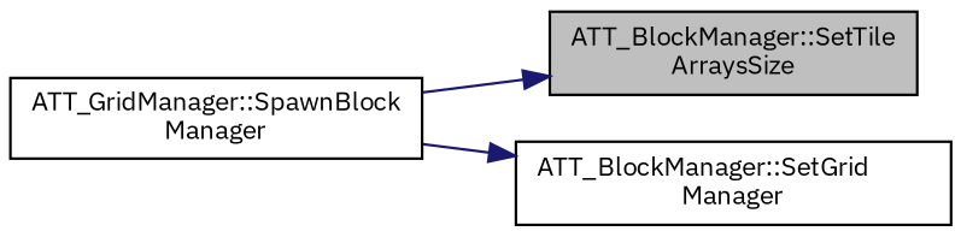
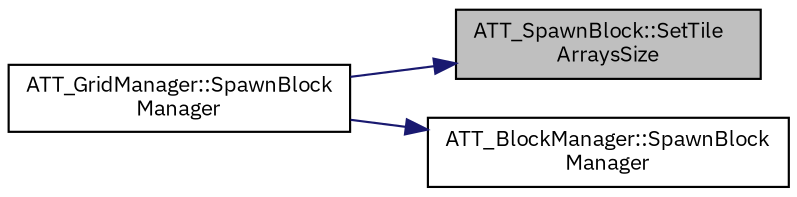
  digraph {
    fontname="IBM Plex Sans"
    rankdir=RL
    node [color=black fillcolor=white fontname="IBM Plex Sans" fontsize=10 shape=record style=filled]
    edge [color=midnightblue dir=back fontname="IBM Plex Sans" fontsize=10 labelfontname=Helvetica labelfontsize=10 style=solid]
-   n1 [fillcolor=grey75 fontcolor=black height=0.2 label="ATT_BlockManager::SetTile\lArraysSize" width=0.4]
+   n1 [fillcolor=grey75 fontcolor=black height=0.2 label="ATT_SpawnBlock::SetTile\lArraysSize" width=0.4]
    n2 [height=0.2 label="ATT_GridManager::SpawnBlock\lManager" width=0.4]
-   n3 [height=0.2 label="ATT_BlockManager::SetGrid\lManager" width=0.4]
+   n3 [height=0.2 label="ATT_BlockManager::SpawnBlock\lManager" width=0.4]
    n1 -> n2
    n3 -> n2
  }
